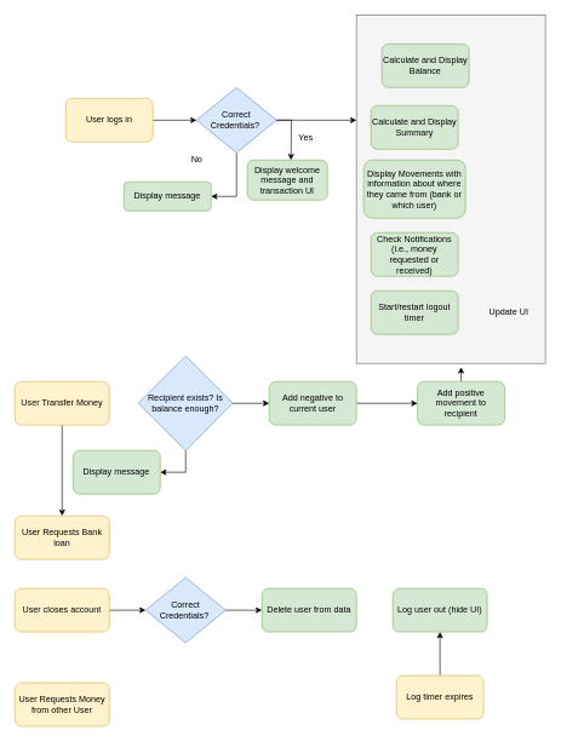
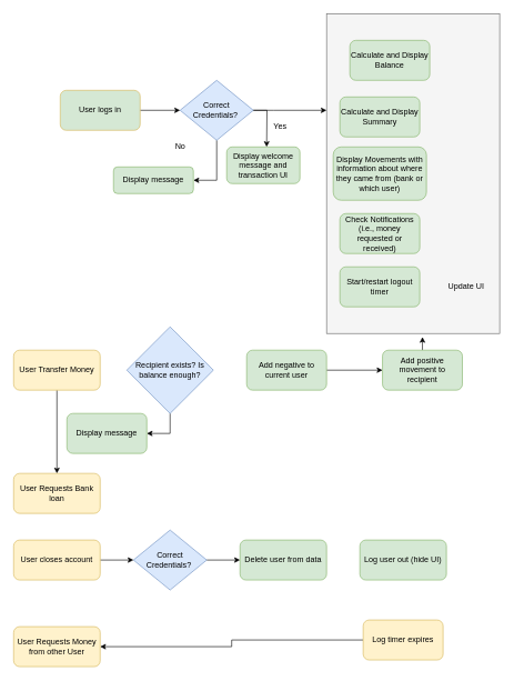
  <mxCell id="0" />
  <mxCell id="1" parent="0" />
  <mxCell id="2" value="" style="rounded=0;whiteSpace=wrap;html=1;shadow=0;glass=0;sketch=0;fillStyle=auto;strokeWidth=1;fillColor=#f5f5f5;fontColor=#333333;strokeColor=#666666;" vertex="1" parent="1"><mxGeometry x="490" y="20" width="260" height="480" as="geometry" /></mxCell>
  <mxCell id="3" value="" style="edgeStyle=orthogonalEdgeStyle;rounded=0;orthogonalLoop=1;jettySize=auto;html=1;" edge="1" parent="1" source="4" target="8"><mxGeometry relative="1" as="geometry" /></mxCell>
- <mxCell id="4" value="User logs in" style="rounded=1;whiteSpace=wrap;html=1;fillColor=#fff2cc;strokeColor=#d6b656;" vertex="1" parent="1"><mxGeometry x="90" y="135" width="120" height="60" as="geometry" /></mxCell>
+ <mxCell id="4" value="User logs in" style="rounded=1;whiteSpace=wrap;html=1;fillColor=#d5e8d4;strokeColor=#d6b656;" vertex="1" parent="1"><mxGeometry x="90" y="135" width="120" height="60" as="geometry" /></mxCell>
  <mxCell id="5" style="edgeStyle=orthogonalEdgeStyle;rounded=0;orthogonalLoop=1;jettySize=auto;html=1;exitX=1;exitY=0.5;exitDx=0;exitDy=0;" edge="1" parent="1" source="8"><mxGeometry relative="1" as="geometry"><mxPoint x="490" y="165" as="targetPoint" /><Array as="points"><mxPoint x="410" y="165" /><mxPoint x="410" y="165" /></Array></mxGeometry></mxCell>
  <mxCell id="6" style="edgeStyle=orthogonalEdgeStyle;rounded=0;orthogonalLoop=1;jettySize=auto;html=1;exitX=1;exitY=0.5;exitDx=0;exitDy=0;" edge="1" parent="1" source="8"><mxGeometry relative="1" as="geometry"><mxPoint x="400" y="220" as="targetPoint" /></mxGeometry></mxCell>
  <mxCell id="7" style="edgeStyle=orthogonalEdgeStyle;rounded=0;orthogonalLoop=1;jettySize=auto;html=1;exitX=0.5;exitY=1;exitDx=0;exitDy=0;entryX=1;entryY=0.5;entryDx=0;entryDy=0;" edge="1" parent="1" source="8" target="11"><mxGeometry relative="1" as="geometry" /></mxCell>
  <mxCell id="8" value="Correct Credentials?&amp;nbsp;" style="rhombus;whiteSpace=wrap;html=1;fillColor=#dae8fc;strokeColor=#6c8ebf;" vertex="1" parent="1"><mxGeometry x="270" y="120" width="110" height="90" as="geometry" /></mxCell>
  <mxCell id="9" value="Yes" style="text;html=1;align=center;verticalAlign=middle;resizable=0;points=[];autosize=1;strokeColor=none;fillColor=none;" vertex="1" parent="1"><mxGeometry x="400" y="175" width="40" height="30" as="geometry" /></mxCell>
  <mxCell id="10" value="No" style="text;html=1;align=center;verticalAlign=middle;resizable=0;points=[];autosize=1;strokeColor=none;fillColor=none;" vertex="1" parent="1"><mxGeometry x="250" y="205" width="40" height="30" as="geometry" /></mxCell>
  <mxCell id="11" value="Display message" style="rounded=1;whiteSpace=wrap;html=1;fillColor=#d5e8d4;strokeColor=#82b366;" vertex="1" parent="1"><mxGeometry x="170" y="250" width="120" height="40" as="geometry" /></mxCell>
  <mxCell id="12" value="Display welcome message and transaction UI" style="rounded=1;whiteSpace=wrap;html=1;fillColor=#d5e8d4;strokeColor=#82b366;" vertex="1" parent="1"><mxGeometry x="340" y="220" width="110" height="55" as="geometry" /></mxCell>
  <mxCell id="13" value="Calculate and Display Balance" style="rounded=1;whiteSpace=wrap;html=1;fillColor=#d5e8d4;strokeColor=#82b366;" vertex="1" parent="1"><mxGeometry x="525" y="60" width="120" height="60" as="geometry" /></mxCell>
  <mxCell id="14" value="Calculate and Display Summary" style="rounded=1;whiteSpace=wrap;html=1;fillColor=#d5e8d4;strokeColor=#82b366;" vertex="1" parent="1"><mxGeometry x="510" y="145" width="120" height="60" as="geometry" /></mxCell>
  <mxCell id="15" value="Check Notifications (i.e., money requested or received)" style="rounded=1;whiteSpace=wrap;html=1;fillColor=#d5e8d4;strokeColor=#82b366;" vertex="1" parent="1"><mxGeometry x="510" y="320" width="120" height="60" as="geometry" /></mxCell>
  <mxCell id="16" value="Display Movements with information about where they came from (bank or which user)" style="rounded=1;whiteSpace=wrap;html=1;fillColor=#d5e8d4;strokeColor=#82b366;" vertex="1" parent="1"><mxGeometry x="500" y="220" width="140" height="80" as="geometry" /></mxCell>
  <mxCell id="17" value="Start/restart logout timer" style="rounded=1;whiteSpace=wrap;html=1;fillColor=#d5e8d4;strokeColor=#82b366;" vertex="1" parent="1"><mxGeometry x="510" y="400" width="120" height="60" as="geometry" /></mxCell>
  <mxCell id="18" value="Update UI" style="text;html=1;strokeColor=none;fillColor=none;align=center;verticalAlign=middle;whiteSpace=wrap;rounded=0;shadow=0;glass=0;sketch=0;fillStyle=auto;strokeWidth=1;" vertex="1" parent="1"><mxGeometry x="670" y="415" width="60" height="30" as="geometry" /></mxCell>
  <mxCell id="19" value="" style="edgeStyle=orthogonalEdgeStyle;rounded=0;orthogonalLoop=1;jettySize=auto;html=1;" edge="1" parent="1" source="20" target="29"><mxGeometry relative="1" as="geometry" /></mxCell>
  <mxCell id="20" value="User Transfer Money" style="rounded=1;whiteSpace=wrap;html=1;shadow=0;glass=0;sketch=0;fillStyle=auto;strokeWidth=1;fillColor=#fff2cc;strokeColor=#d6b656;" vertex="1" parent="1"><mxGeometry x="20" y="525" width="130" height="60" as="geometry" /></mxCell>
  <mxCell id="21" style="edgeStyle=orthogonalEdgeStyle;rounded=0;orthogonalLoop=1;jettySize=auto;html=1;exitX=0.5;exitY=1;exitDx=0;exitDy=0;entryX=1;entryY=0.5;entryDx=0;entryDy=0;" edge="1" parent="1" source="23" target="24"><mxGeometry relative="1" as="geometry" /></mxCell>
- <mxCell id="22" value="" style="edgeStyle=orthogonalEdgeStyle;rounded=0;orthogonalLoop=1;jettySize=auto;html=1;" edge="1" parent="1" source="23" target="26"><mxGeometry relative="1" as="geometry" /></mxCell>
  <mxCell id="23" value="Recipient exists? Is balance enough?" style="rhombus;whiteSpace=wrap;html=1;fillColor=#dae8fc;strokeColor=#6c8ebf;" vertex="1" parent="1"><mxGeometry x="190" y="490" width="130" height="130" as="geometry" /></mxCell>
  <mxCell id="24" value="Display message" style="rounded=1;whiteSpace=wrap;html=1;shadow=0;glass=0;sketch=0;fillStyle=auto;strokeWidth=1;fillColor=#d5e8d4;strokeColor=#82b366;" vertex="1" parent="1"><mxGeometry x="100" y="620" width="120" height="60" as="geometry" /></mxCell>
  <mxCell id="25" value="" style="edgeStyle=orthogonalEdgeStyle;rounded=0;orthogonalLoop=1;jettySize=auto;html=1;" edge="1" parent="1" source="26" target="28"><mxGeometry relative="1" as="geometry" /></mxCell>
  <mxCell id="26" value="Add negative to current user" style="rounded=1;whiteSpace=wrap;html=1;shadow=0;glass=0;sketch=0;fillStyle=auto;strokeWidth=1;fillColor=#d5e8d4;strokeColor=#82b366;" vertex="1" parent="1"><mxGeometry x="370" y="525" width="120" height="60" as="geometry" /></mxCell>
  <mxCell id="27" style="edgeStyle=orthogonalEdgeStyle;rounded=0;orthogonalLoop=1;jettySize=auto;html=1;exitX=0.5;exitY=0;exitDx=0;exitDy=0;entryX=0.554;entryY=1.011;entryDx=0;entryDy=0;entryPerimeter=0;" edge="1" parent="1" source="28" target="2"><mxGeometry relative="1" as="geometry" /></mxCell>
  <mxCell id="28" value="Add positive movement to recipient" style="whiteSpace=wrap;html=1;rounded=1;shadow=0;glass=0;sketch=0;fillStyle=auto;strokeWidth=1;fillColor=#d5e8d4;strokeColor=#82b366;" vertex="1" parent="1"><mxGeometry x="574" y="525" width="120" height="60" as="geometry" /></mxCell>
  <mxCell id="29" value="User Requests Bank loan" style="rounded=1;whiteSpace=wrap;html=1;shadow=0;glass=0;sketch=0;fillStyle=auto;strokeWidth=1;fillColor=#fff2cc;strokeColor=#d6b656;" vertex="1" parent="1"><mxGeometry x="20" y="710" width="130" height="60" as="geometry" /></mxCell>
  <mxCell id="30" value="User Requests Money from other User" style="rounded=1;whiteSpace=wrap;html=1;shadow=0;glass=0;sketch=0;fillStyle=auto;strokeWidth=1;fillColor=#fff2cc;strokeColor=#d6b656;" vertex="1" parent="1"><mxGeometry x="20" y="940" width="130" height="60" as="geometry" /></mxCell>
  <mxCell id="31" style="edgeStyle=orthogonalEdgeStyle;rounded=0;orthogonalLoop=1;jettySize=auto;html=1;exitX=1;exitY=0.5;exitDx=0;exitDy=0;entryX=0;entryY=0.5;entryDx=0;entryDy=0;" edge="1" parent="1" source="32" target="34"><mxGeometry relative="1" as="geometry" /></mxCell>
  <mxCell id="32" value="User closes account" style="rounded=1;whiteSpace=wrap;html=1;shadow=0;glass=0;sketch=0;fillStyle=auto;strokeWidth=1;fillColor=#fff2cc;strokeColor=#d6b656;" vertex="1" parent="1"><mxGeometry x="20" y="810" width="130" height="60" as="geometry" /></mxCell>
  <mxCell id="33" value="" style="edgeStyle=orthogonalEdgeStyle;rounded=0;orthogonalLoop=1;jettySize=auto;html=1;" edge="1" parent="1" source="34" target="35"><mxGeometry relative="1" as="geometry" /></mxCell>
  <mxCell id="34" value="Correct Credentials?&amp;nbsp;" style="rhombus;whiteSpace=wrap;html=1;fillColor=#dae8fc;strokeColor=#6c8ebf;" vertex="1" parent="1"><mxGeometry x="200" y="795" width="110" height="90" as="geometry" /></mxCell>
  <mxCell id="35" value="Delete user from data" style="whiteSpace=wrap;html=1;rounded=1;shadow=0;glass=0;sketch=0;fillStyle=auto;strokeWidth=1;fillColor=#d5e8d4;strokeColor=#82b366;" vertex="1" parent="1"><mxGeometry x="360" y="810" width="130" height="60" as="geometry" /></mxCell>
  <mxCell id="36" value="Log user out (hide UI)" style="whiteSpace=wrap;html=1;rounded=1;shadow=0;glass=0;sketch=0;fillStyle=auto;strokeWidth=1;fillColor=#d5e8d4;strokeColor=#82b366;" vertex="1" parent="1"><mxGeometry x="540" y="810" width="130" height="60" as="geometry" /></mxCell>
- <mxCell id="37" value="" style="edgeStyle=orthogonalEdgeStyle;rounded=0;orthogonalLoop=1;jettySize=auto;html=1;" edge="1" parent="1" source="38" target="36"><mxGeometry relative="1" as="geometry" /></mxCell>
+ <mxCell id="37" value="" style="edgeStyle=orthogonalEdgeStyle;rounded=0;orthogonalLoop=1;jettySize=auto;html=1;" edge="1" parent="1" source="38" target="30"><mxGeometry relative="1" as="geometry" /></mxCell>
  <mxCell id="38" value="Log timer expires" style="rounded=1;whiteSpace=wrap;html=1;shadow=0;glass=0;sketch=0;fillStyle=auto;strokeWidth=1;fillColor=#fff2cc;strokeColor=#d6b656;" vertex="1" parent="1"><mxGeometry x="545" y="930" width="120" height="60" as="geometry" /></mxCell>
